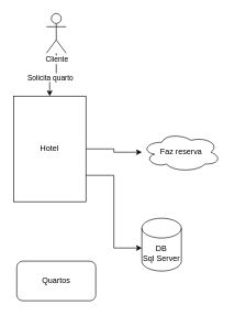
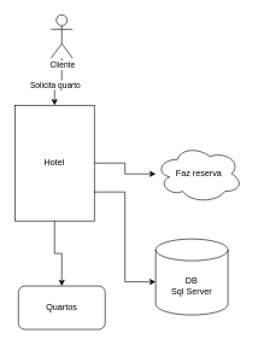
  <mxCell id="0" />
  <mxCell id="1" parent="0" />
+ <mxCell id="2" value="" style="edgeStyle=orthogonalEdgeStyle;rounded=0;orthogonalLoop=1;jettySize=auto;html=1;" edge="1" parent="1" source="4" target="5"><mxGeometry relative="1" as="geometry" /></mxCell>
  <mxCell id="3" value="" style="edgeStyle=orthogonalEdgeStyle;rounded=0;orthogonalLoop=1;jettySize=auto;html=1;" edge="1" parent="1" source="4" target="6"><mxGeometry relative="1" as="geometry" /></mxCell>
  <mxCell id="4" value="Hotel" style="html=1;whiteSpace=wrap;" vertex="1" parent="1"><mxGeometry x="20" y="145" width="110" height="160" as="geometry" /></mxCell>
  <mxCell id="5" value="Quartos" style="whiteSpace=wrap;html=1;rounded=1;" vertex="1" parent="1"><mxGeometry x="25" y="395" width="120" height="60" as="geometry" /></mxCell>
- <mxCell id="6" value="Faz reserva" style="ellipse;shape=cloud;whiteSpace=wrap;html=1;" vertex="1" parent="1"><mxGeometry x="215" y="200" width="120" height="60" as="geometry" /></mxCell>
+ <mxCell id="6" value="Faz reserva" style="ellipse;shape=cloud;whiteSpace=wrap;html=1;" vertex="1" parent="1"><mxGeometry x="215" y="200" width="120" height="80" as="geometry" /></mxCell>
  <mxCell id="7" style="edgeStyle=orthogonalEdgeStyle;rounded=0;orthogonalLoop=1;jettySize=auto;html=1;entryX=0.5;entryY=0;entryDx=0;entryDy=0;" edge="1" parent="1" source="10" target="4"><mxGeometry relative="1" as="geometry" /></mxCell>
  <mxCell id="8" value="Cliente" style="edgeLabel;html=1;align=center;verticalAlign=middle;resizable=0;points=[];" vertex="1" connectable="0" parent="7"><mxGeometry x="-0.773" relative="1" as="geometry"><mxPoint as="offset" /></mxGeometry></mxCell>
  <mxCell id="9" value="Solicita quarto" style="edgeLabel;html=1;align=center;verticalAlign=middle;resizable=0;points=[];" vertex="1" connectable="0" parent="7"><mxGeometry x="0.218" relative="1" as="geometry"><mxPoint as="offset" /></mxGeometry></mxCell>
  <mxCell id="10" value="" style="shape=umlActor;verticalLabelPosition=bottom;verticalAlign=top;html=1;outlineConnect=0;" vertex="1" parent="1"><mxGeometry x="70" y="20" width="30" height="60" as="geometry" /></mxCell>
- <mxCell id="11" value="DB&lt;div&gt;Sql Server&lt;/div&gt;" style="shape=cylinder3;whiteSpace=wrap;html=1;boundedLbl=1;backgroundOutline=1;size=15;" vertex="1" parent="1"><mxGeometry x="215" y="330" width="60" height="80" as="geometry" /></mxCell>
+ <mxCell id="11" value="DB&lt;div&gt;Sql Server&lt;/div&gt;" style="shape=cylinder3;whiteSpace=wrap;html=1;boundedLbl=1;backgroundOutline=1;size=15;" vertex="1" parent="1"><mxGeometry x="215" y="330" width="100" height="105" as="geometry" /></mxCell>
  <mxCell id="12" style="edgeStyle=orthogonalEdgeStyle;rounded=0;orthogonalLoop=1;jettySize=auto;html=1;exitX=1;exitY=0.75;exitDx=0;exitDy=0;entryX=0;entryY=0.564;entryDx=0;entryDy=0;entryPerimeter=0;" edge="1" parent="1" source="4" target="11"><mxGeometry relative="1" as="geometry" /></mxCell>
